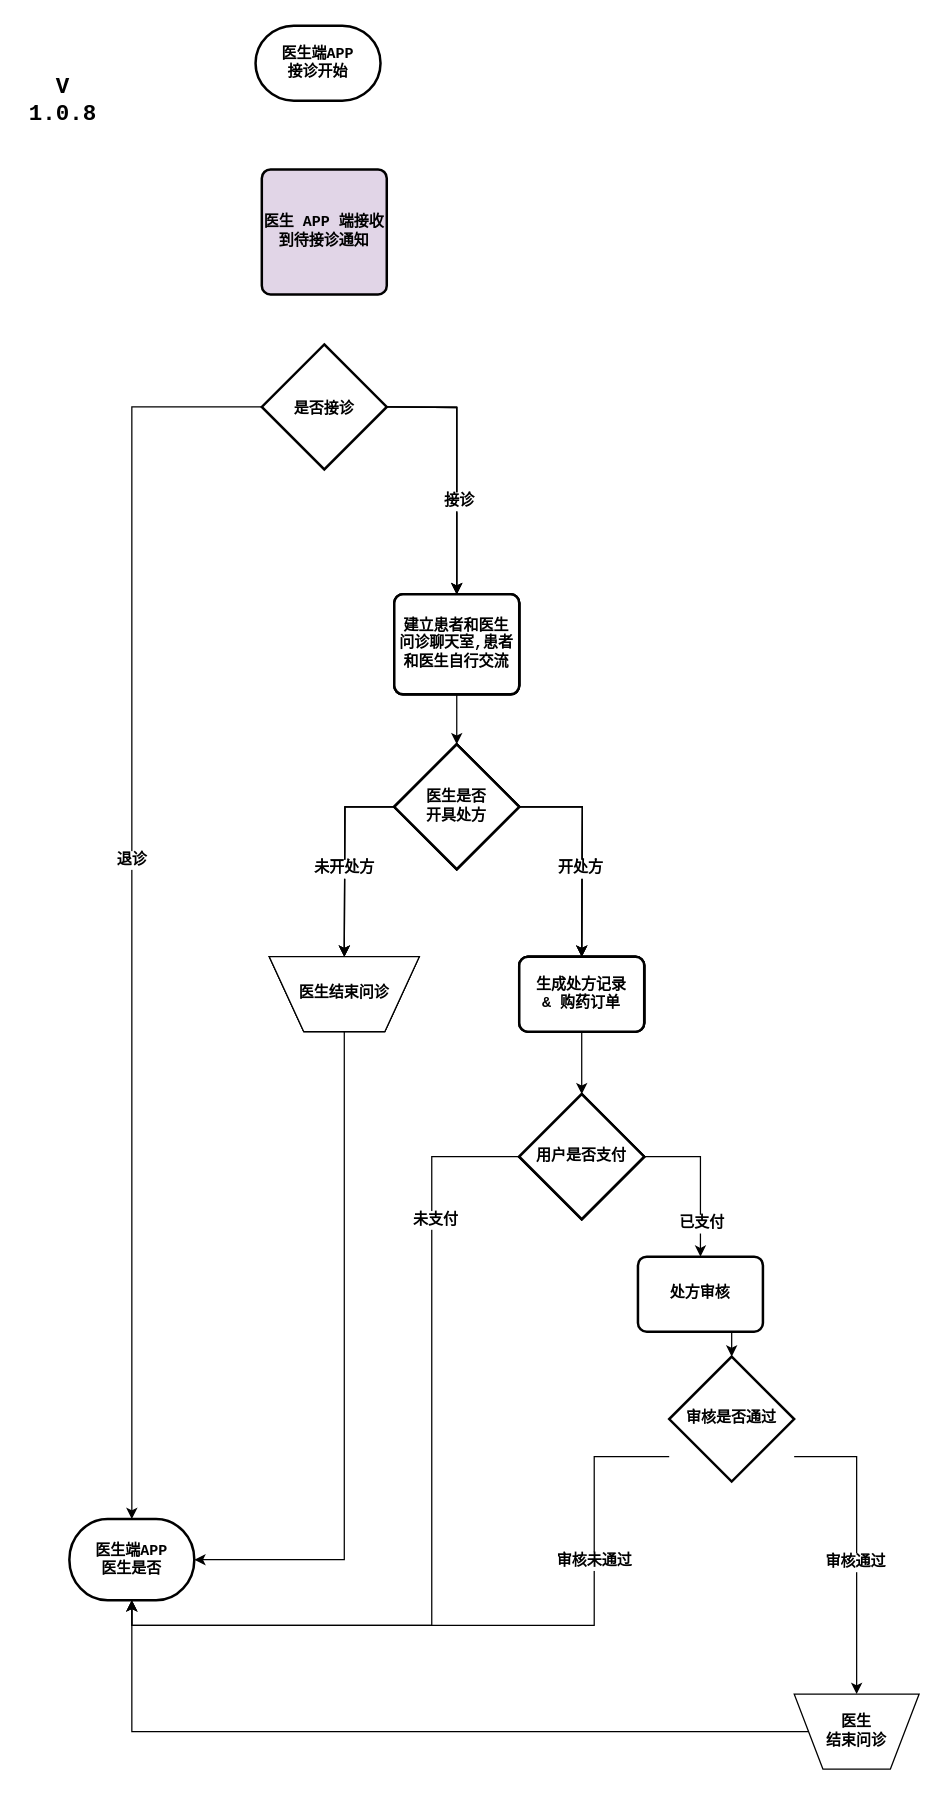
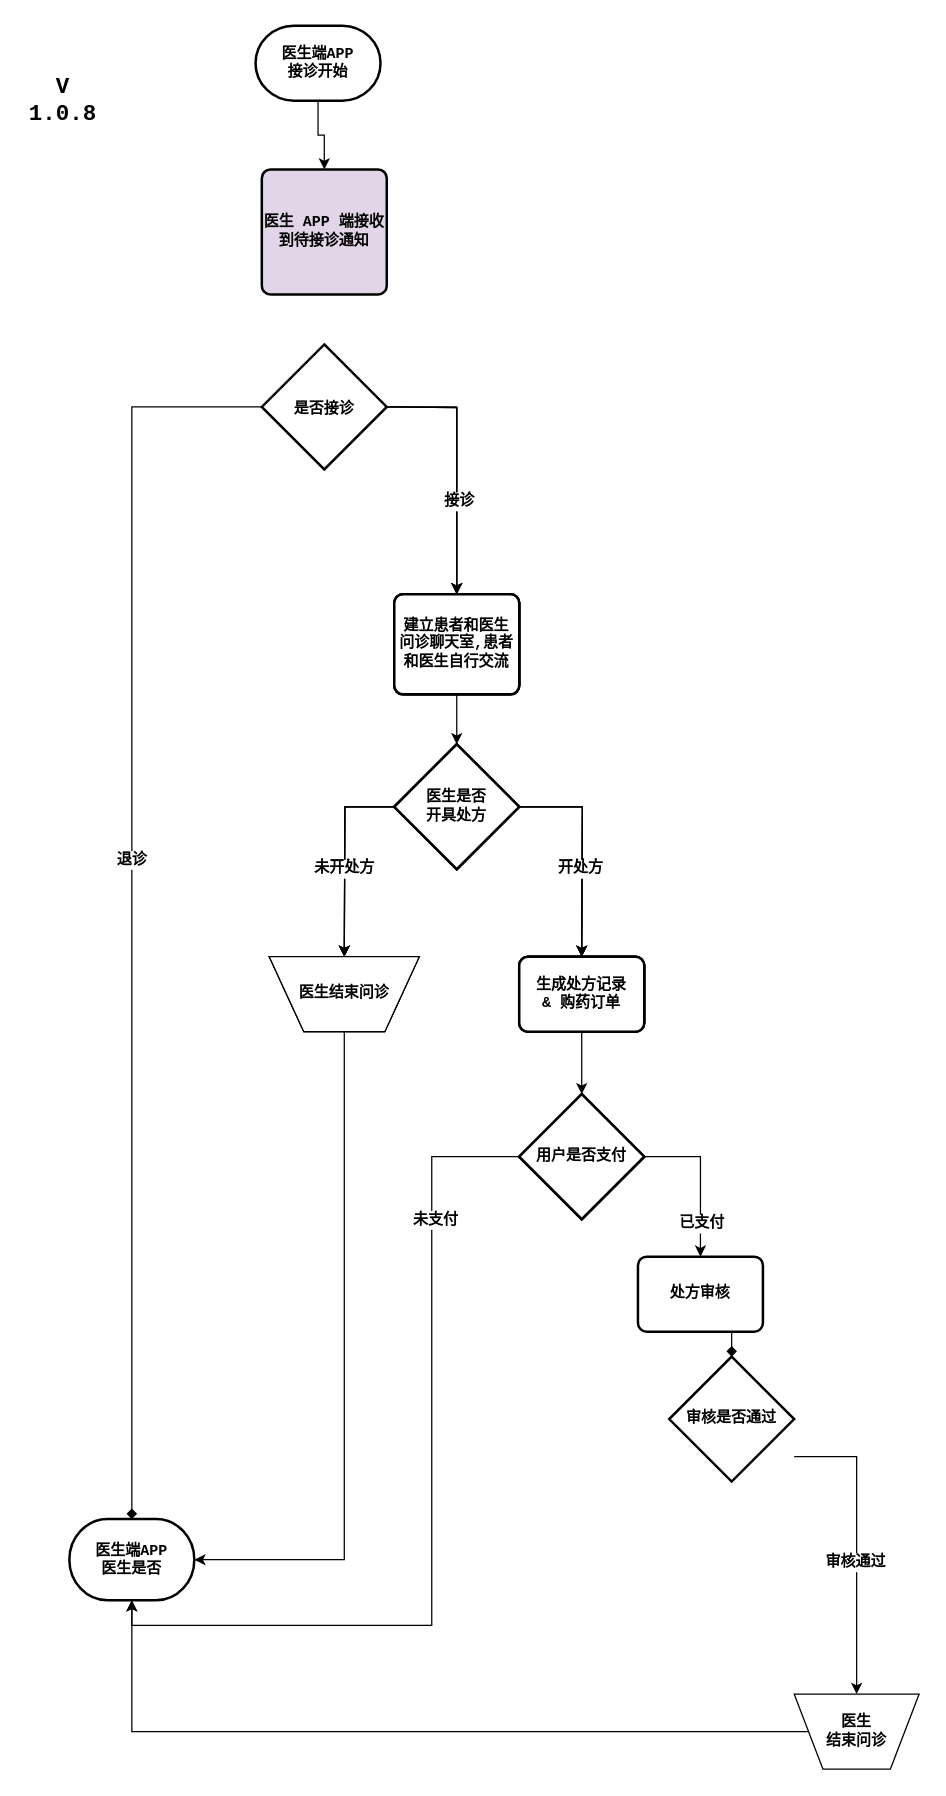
  <mxCell id="0" />
  <mxCell id="1" parent="0" />
+ <mxCell id="2" style="edgeStyle=orthogonalEdgeStyle;rounded=0;orthogonalLoop=1;jettySize=auto;html=1;exitX=0.5;exitY=1;exitDx=0;exitDy=0;exitPerimeter=0;fontSize=18;fontFamily=Courier New;fontStyle=1" edge="1" parent="1" source="3" target="4"><mxGeometry relative="1" as="geometry" /></mxCell>
  <mxCell id="3" value="医生端APP&lt;br&gt;接诊开始" style="strokeWidth=2;html=1;shape=mxgraph.flowchart.terminator;whiteSpace=wrap;fontFamily=Courier New;fontStyle=1" vertex="1" parent="1"><mxGeometry x="204" y="20" width="100" height="60" as="geometry" /></mxCell>
  <mxCell id="4" value="医生 APP 端接收到待接诊通知" style="rounded=1;whiteSpace=wrap;html=1;absoluteArcSize=1;arcSize=14;strokeWidth=2;fontFamily=Courier New;fontStyle=1;fillColor=#e1d5e7;" vertex="1" parent="1"><mxGeometry x="209" y="135" width="100" height="100" as="geometry" /></mxCell>
  <mxCell id="5" value="&lt;font style=&quot;font-size: 18px;&quot;&gt;V 1.0.8&lt;/font&gt;" style="text;html=1;strokeColor=none;fillColor=none;align=center;verticalAlign=middle;whiteSpace=wrap;rounded=0;fontFamily=Courier New;fontStyle=1" vertex="1" parent="1"><mxGeometry x="20" y="65" width="60" height="30" as="geometry" /></mxCell>
- <mxCell id="6" value="退诊" style="edgeStyle=orthogonalEdgeStyle;rounded=0;orthogonalLoop=1;jettySize=auto;html=1;fontSize=12;entryX=0.5;entryY=0;entryDx=0;entryDy=0;entryPerimeter=0;fontFamily=Courier New;fontStyle=1" edge="1" parent="1" source="9" target="10"><mxGeometry x="-0.06" relative="1" as="geometry"><mxPoint x="155" y="465" as="targetPoint" /><Array as="points"><mxPoint x="105" y="325" /></Array><mxPoint as="offset" /></mxGeometry></mxCell>
+ <mxCell id="6" value="退诊" style="edgeStyle=orthogonalEdgeStyle;rounded=0;orthogonalLoop=1;jettySize=auto;html=1;fontSize=12;entryX=0.5;entryY=0;entryDx=0;entryDy=0;entryPerimeter=0;fontFamily=Courier New;fontStyle=1;endArrow=diamond;" edge="1" parent="1" source="9" target="10"><mxGeometry x="-0.06" relative="1" as="geometry"><mxPoint x="155" y="465" as="targetPoint" /><Array as="points"><mxPoint x="105" y="325" /></Array><mxPoint as="offset" /></mxGeometry></mxCell>
  <mxCell id="7" style="edgeStyle=orthogonalEdgeStyle;rounded=0;orthogonalLoop=1;jettySize=auto;html=1;fontSize=12;entryX=0.5;entryY=0;entryDx=0;entryDy=0;fontFamily=Courier New;fontStyle=1" edge="1" parent="1" source="9" target="12"><mxGeometry relative="1" as="geometry"><mxPoint x="365" y="465" as="targetPoint" /></mxGeometry></mxCell>
  <mxCell id="8" value="接诊" style="edgeLabel;html=1;align=center;verticalAlign=middle;resizable=0;points=[];fontSize=12;fontFamily=Courier New;fontStyle=1" vertex="1" connectable="0" parent="7"><mxGeometry x="0.112" y="1" relative="1" as="geometry"><mxPoint y="17" as="offset" /></mxGeometry></mxCell>
  <mxCell id="9" value="&lt;font style=&quot;font-size: 12px;&quot;&gt;是否接诊&lt;/font&gt;" style="strokeWidth=2;html=1;shape=mxgraph.flowchart.decision;whiteSpace=wrap;fontSize=18;fontFamily=Courier New;fontStyle=1" vertex="1" parent="1"><mxGeometry x="209" y="275" width="100" height="100" as="geometry" /></mxCell>
  <mxCell id="10" value="医生端APP&lt;br&gt;医生是否" style="strokeWidth=2;html=1;shape=mxgraph.flowchart.terminator;whiteSpace=wrap;fontFamily=Courier New;fontStyle=1" vertex="1" parent="1"><mxGeometry x="55" y="1215" width="100" height="65" as="geometry" /></mxCell>
  <mxCell id="11" style="edgeStyle=orthogonalEdgeStyle;rounded=0;orthogonalLoop=1;jettySize=auto;html=1;exitX=0.5;exitY=1;exitDx=0;exitDy=0;entryX=0.5;entryY=0;entryDx=0;entryDy=0;entryPerimeter=0;fontSize=12;fontFamily=Courier New;fontStyle=1" edge="1" parent="1" source="12" target="17"><mxGeometry relative="1" as="geometry" /></mxCell>
  <mxCell id="12" value="建立患者和医生&lt;br&gt;问诊聊天室,患者和医生自行交流" style="rounded=1;whiteSpace=wrap;html=1;absoluteArcSize=1;arcSize=14;strokeWidth=2;fontSize=12;fontFamily=Courier New;fontStyle=1" vertex="1" parent="1"><mxGeometry x="315" y="475" width="100" height="80" as="geometry" /></mxCell>
  <mxCell id="13" style="edgeStyle=orthogonalEdgeStyle;rounded=0;orthogonalLoop=1;jettySize=auto;html=1;fontSize=12;fontFamily=Courier New;fontStyle=1" edge="1" parent="1" source="17"><mxGeometry relative="1" as="geometry"><mxPoint x="275" y="765" as="targetPoint" /></mxGeometry></mxCell>
  <mxCell id="14" value="未开处方" style="edgeLabel;html=1;align=center;verticalAlign=middle;resizable=0;points=[];fontSize=12;fontFamily=Courier New;fontStyle=1" vertex="1" connectable="0" parent="13"><mxGeometry x="0.113" y="-1" relative="1" as="geometry"><mxPoint as="offset" /></mxGeometry></mxCell>
  <mxCell id="15" style="edgeStyle=orthogonalEdgeStyle;rounded=0;orthogonalLoop=1;jettySize=auto;html=1;fontSize=12;fontFamily=Courier New;fontStyle=1" edge="1" parent="1" source="17"><mxGeometry relative="1" as="geometry"><mxPoint x="465" y="765" as="targetPoint" /></mxGeometry></mxCell>
  <mxCell id="16" value="开处方" style="edgeLabel;html=1;align=center;verticalAlign=middle;resizable=0;points=[];fontSize=12;fontFamily=Courier New;fontStyle=1" vertex="1" connectable="0" parent="15"><mxGeometry x="0.094" y="-2" relative="1" as="geometry"><mxPoint y="7" as="offset" /></mxGeometry></mxCell>
  <mxCell id="17" value="医生是否&lt;br&gt;开具处方" style="strokeWidth=2;html=1;shape=mxgraph.flowchart.decision;whiteSpace=wrap;fontSize=12;fontFamily=Courier New;fontStyle=1" vertex="1" parent="1"><mxGeometry x="315" y="595" width="100" height="100" as="geometry" /></mxCell>
  <mxCell id="18" style="edgeStyle=orthogonalEdgeStyle;rounded=0;orthogonalLoop=1;jettySize=auto;html=1;entryX=1;entryY=0.5;entryDx=0;entryDy=0;entryPerimeter=0;fontSize=12;exitX=0.5;exitY=1;exitDx=0;exitDy=0;fontFamily=Courier New;fontStyle=1" edge="1" parent="1" source="19" target="10"><mxGeometry relative="1" as="geometry" /></mxCell>
  <mxCell id="19" value="医生结束问诊" style="verticalLabelPosition=middle;verticalAlign=middle;html=1;shape=trapezoid;perimeter=trapezoidPerimeter;whiteSpace=wrap;size=0.23;arcSize=10;flipV=1;labelPosition=center;align=center;fontSize=12;fontFamily=Courier New;fontStyle=1" vertex="1" parent="1"><mxGeometry x="215" y="765" width="120" height="60" as="geometry" /></mxCell>
  <mxCell id="20" style="edgeStyle=orthogonalEdgeStyle;rounded=0;orthogonalLoop=1;jettySize=auto;html=1;fontSize=12;fontFamily=Courier New;fontStyle=1" edge="1" parent="1" source="21" target="33"><mxGeometry relative="1" as="geometry" /></mxCell>
  <mxCell id="21" value="生成处方记录&lt;br&gt;&amp;amp; 购药订单" style="rounded=1;whiteSpace=wrap;html=1;absoluteArcSize=1;arcSize=14;strokeWidth=2;fontSize=12;fontFamily=Courier New;fontStyle=1" vertex="1" parent="1"><mxGeometry x="415" y="765" width="100" height="60" as="geometry" /></mxCell>
- <mxCell id="22" style="edgeStyle=orthogonalEdgeStyle;rounded=0;orthogonalLoop=1;jettySize=auto;html=1;exitX=0.5;exitY=1;exitDx=0;exitDy=0;entryX=0.5;entryY=0;entryDx=0;entryDy=0;entryPerimeter=0;fontSize=12;fontFamily=Courier New;fontStyle=1" edge="1" parent="1" source="23" target="28"><mxGeometry relative="1" as="geometry" /></mxCell>
+ <mxCell id="22" style="edgeStyle=orthogonalEdgeStyle;rounded=0;orthogonalLoop=1;jettySize=auto;html=1;exitX=0.5;exitY=1;exitDx=0;exitDy=0;entryX=0.5;entryY=0;entryDx=0;entryDy=0;entryPerimeter=0;fontSize=12;fontFamily=Courier New;fontStyle=1;endArrow=diamond;" edge="1" parent="1" source="23" target="28"><mxGeometry relative="1" as="geometry" /></mxCell>
  <mxCell id="23" value="处方审核" style="rounded=1;whiteSpace=wrap;html=1;absoluteArcSize=1;arcSize=14;strokeWidth=2;fontSize=12;fontFamily=Courier New;fontStyle=1" vertex="1" parent="1"><mxGeometry x="510" y="1005" width="100" height="60" as="geometry" /></mxCell>
- <mxCell id="24" style="edgeStyle=orthogonalEdgeStyle;rounded=0;orthogonalLoop=1;jettySize=auto;html=1;entryX=0.5;entryY=1;entryDx=0;entryDy=0;entryPerimeter=0;fontSize=12;fontFamily=Courier New;fontStyle=1" edge="1" parent="1" source="28" target="10"><mxGeometry relative="1" as="geometry"><Array as="points"><mxPoint x="475" y="1165" /><mxPoint x="475" y="1300" /><mxPoint x="105" y="1300" /></Array></mxGeometry></mxCell>
- <mxCell id="25" value="审核未通过" style="edgeLabel;html=1;align=center;verticalAlign=middle;resizable=0;points=[];fontSize=12;fontFamily=Courier New;fontStyle=1" vertex="1" connectable="0" parent="24"><mxGeometry x="-0.51" y="-1" relative="1" as="geometry"><mxPoint as="offset" /></mxGeometry></mxCell>
  <mxCell id="26" style="edgeStyle=orthogonalEdgeStyle;rounded=0;orthogonalLoop=1;jettySize=auto;html=1;fontSize=12;fontFamily=Courier New;fontStyle=1" edge="1" parent="1" source="28"><mxGeometry relative="1" as="geometry"><mxPoint x="685" y="1355" as="targetPoint" /><Array as="points"><mxPoint x="685" y="1165" /></Array></mxGeometry></mxCell>
  <mxCell id="27" value="审核通过" style="edgeLabel;html=1;align=center;verticalAlign=middle;resizable=0;points=[];fontSize=12;fontFamily=Courier New;fontStyle=1" vertex="1" connectable="0" parent="26"><mxGeometry x="0.096" y="-2" relative="1" as="geometry"><mxPoint y="2" as="offset" /></mxGeometry></mxCell>
  <mxCell id="28" value="审核是否通过" style="strokeWidth=2;html=1;shape=mxgraph.flowchart.decision;whiteSpace=wrap;fontSize=12;fontFamily=Courier New;fontStyle=1" vertex="1" parent="1"><mxGeometry x="535" y="1085" width="100" height="100" as="geometry" /></mxCell>
  <mxCell id="29" style="edgeStyle=orthogonalEdgeStyle;rounded=0;orthogonalLoop=1;jettySize=auto;html=1;entryX=0.5;entryY=1;entryDx=0;entryDy=0;entryPerimeter=0;fontSize=12;fontFamily=Courier New;fontStyle=1" edge="1" parent="1" source="33" target="10"><mxGeometry relative="1" as="geometry"><Array as="points"><mxPoint x="345" y="925" /><mxPoint x="345" y="1300" /><mxPoint x="105" y="1300" /></Array></mxGeometry></mxCell>
  <mxCell id="30" value="未支付" style="edgeLabel;html=1;align=center;verticalAlign=middle;resizable=0;points=[];fontSize=12;fontFamily=Courier New;fontStyle=1" vertex="1" connectable="0" parent="29"><mxGeometry x="-0.158" y="2" relative="1" as="geometry"><mxPoint y="-177" as="offset" /></mxGeometry></mxCell>
  <mxCell id="31" style="edgeStyle=orthogonalEdgeStyle;rounded=0;orthogonalLoop=1;jettySize=auto;html=1;entryX=0.5;entryY=0;entryDx=0;entryDy=0;fontSize=12;exitX=1;exitY=0.5;exitDx=0;exitDy=0;exitPerimeter=0;fontFamily=Courier New;fontStyle=1" edge="1" parent="1" source="33" target="23"><mxGeometry relative="1" as="geometry"><mxPoint x="525" y="925" as="sourcePoint" /></mxGeometry></mxCell>
  <mxCell id="32" value="已支付" style="edgeLabel;html=1;align=center;verticalAlign=middle;resizable=0;points=[];fontSize=12;fontFamily=Courier New;fontStyle=1" vertex="1" connectable="0" parent="31"><mxGeometry x="0.267" y="1" relative="1" as="geometry"><mxPoint x="-1" y="19" as="offset" /></mxGeometry></mxCell>
  <mxCell id="33" value="用户是否支付" style="strokeWidth=2;html=1;shape=mxgraph.flowchart.decision;whiteSpace=wrap;fontSize=12;fontFamily=Courier New;fontStyle=1" vertex="1" parent="1"><mxGeometry x="415" y="875" width="100" height="100" as="geometry" /></mxCell>
  <mxCell id="34" style="edgeStyle=orthogonalEdgeStyle;rounded=0;orthogonalLoop=1;jettySize=auto;html=1;fontSize=12;entryX=0.5;entryY=0;entryDx=0;entryDy=0;fontFamily=Courier New;fontStyle=1" edge="1" target="36" parent="1"><mxGeometry relative="1" as="geometry"><mxPoint x="365" y="465" as="targetPoint" /><mxPoint x="309" y="325" as="sourcePoint" /></mxGeometry></mxCell>
  <mxCell id="35" value="接诊" style="edgeLabel;html=1;align=center;verticalAlign=middle;resizable=0;points=[];fontSize=12;fontFamily=Courier New;fontStyle=1" vertex="1" connectable="0" parent="34"><mxGeometry x="0.112" y="1" relative="1" as="geometry"><mxPoint y="17" as="offset" /></mxGeometry></mxCell>
  <mxCell id="36" value="建立患者和医生&lt;br&gt;问诊聊天室,患者和医生自行交流" style="rounded=1;whiteSpace=wrap;html=1;absoluteArcSize=1;arcSize=14;strokeWidth=2;fontSize=12;fontFamily=Courier New;fontStyle=1" vertex="1" parent="1"><mxGeometry x="315" y="475" width="100" height="80" as="geometry" /></mxCell>
  <mxCell id="37" value="医生是否&lt;br&gt;开具处方" style="strokeWidth=2;html=1;shape=mxgraph.flowchart.decision;whiteSpace=wrap;fontSize=12;fontFamily=Courier New;fontStyle=1" vertex="1" parent="1"><mxGeometry x="315" y="595" width="100" height="100" as="geometry" /></mxCell>
  <mxCell id="38" value="医生结束问诊" style="verticalLabelPosition=middle;verticalAlign=middle;html=1;shape=trapezoid;perimeter=trapezoidPerimeter;whiteSpace=wrap;size=0.23;arcSize=10;flipV=1;labelPosition=center;align=center;fontSize=12;fontFamily=Courier New;fontStyle=1" vertex="1" parent="1"><mxGeometry x="215" y="765" width="120" height="60" as="geometry" /></mxCell>
  <mxCell id="39" style="edgeStyle=orthogonalEdgeStyle;rounded=0;orthogonalLoop=1;jettySize=auto;html=1;fontSize=12;fontFamily=Courier New;fontStyle=1" edge="1" source="37" parent="1"><mxGeometry relative="1" as="geometry"><mxPoint x="275" y="765" as="targetPoint" /></mxGeometry></mxCell>
  <mxCell id="40" value="未开处方" style="edgeLabel;html=1;align=center;verticalAlign=middle;resizable=0;points=[];fontSize=12;fontFamily=Courier New;fontStyle=1" vertex="1" connectable="0" parent="39"><mxGeometry x="0.113" y="-1" relative="1" as="geometry"><mxPoint as="offset" /></mxGeometry></mxCell>
  <mxCell id="41" style="edgeStyle=orthogonalEdgeStyle;rounded=0;orthogonalLoop=1;jettySize=auto;html=1;fontSize=12;fontFamily=Courier New;fontStyle=1" edge="1" source="37" parent="1"><mxGeometry relative="1" as="geometry"><mxPoint x="465" y="765" as="targetPoint" /></mxGeometry></mxCell>
  <mxCell id="42" value="开处方" style="edgeLabel;html=1;align=center;verticalAlign=middle;resizable=0;points=[];fontSize=12;fontFamily=Courier New;fontStyle=1" vertex="1" connectable="0" parent="41"><mxGeometry x="0.094" y="-2" relative="1" as="geometry"><mxPoint y="7" as="offset" /></mxGeometry></mxCell>
  <mxCell id="43" value="生成处方记录&lt;br&gt;&amp;amp; 购药订单" style="rounded=1;whiteSpace=wrap;html=1;absoluteArcSize=1;arcSize=14;strokeWidth=2;fontSize=12;fontFamily=Courier New;fontStyle=1" vertex="1" parent="1"><mxGeometry x="415" y="765" width="100" height="60" as="geometry" /></mxCell>
  <mxCell id="44" value="用户是否支付" style="strokeWidth=2;html=1;shape=mxgraph.flowchart.decision;whiteSpace=wrap;fontSize=12;fontFamily=Courier New;fontStyle=1" vertex="1" parent="1"><mxGeometry x="415" y="875" width="100" height="100" as="geometry" /></mxCell>
  <mxCell id="45" style="edgeStyle=orthogonalEdgeStyle;rounded=0;orthogonalLoop=1;jettySize=auto;html=1;fontSize=12;entryX=0.5;entryY=0;entryDx=0;entryDy=0;fontFamily=Courier New;fontStyle=1" edge="1" target="47" parent="1"><mxGeometry relative="1" as="geometry"><mxPoint x="365" y="465" as="targetPoint" /><mxPoint x="309" y="325" as="sourcePoint" /></mxGeometry></mxCell>
  <mxCell id="46" value="接诊" style="edgeLabel;html=1;align=center;verticalAlign=middle;resizable=0;points=[];fontSize=12;fontFamily=Courier New;fontStyle=1" vertex="1" connectable="0" parent="45"><mxGeometry x="0.112" y="1" relative="1" as="geometry"><mxPoint y="17" as="offset" /></mxGeometry></mxCell>
  <mxCell id="47" value="建立患者和医生&lt;br&gt;问诊聊天室,患者和医生自行交流" style="rounded=1;whiteSpace=wrap;html=1;absoluteArcSize=1;arcSize=14;strokeWidth=2;fontSize=12;fontFamily=Courier New;fontStyle=1" vertex="1" parent="1"><mxGeometry x="315" y="475" width="100" height="80" as="geometry" /></mxCell>
  <mxCell id="48" value="医生是否&lt;br&gt;开具处方" style="strokeWidth=2;html=1;shape=mxgraph.flowchart.decision;whiteSpace=wrap;fontSize=12;fontFamily=Courier New;fontStyle=1" vertex="1" parent="1"><mxGeometry x="315" y="595" width="100" height="100" as="geometry" /></mxCell>
  <mxCell id="49" value="医生结束问诊" style="verticalLabelPosition=middle;verticalAlign=middle;html=1;shape=trapezoid;perimeter=trapezoidPerimeter;whiteSpace=wrap;size=0.23;arcSize=10;flipV=1;labelPosition=center;align=center;fontSize=12;fontFamily=Courier New;fontStyle=1" vertex="1" parent="1"><mxGeometry x="215" y="765" width="120" height="60" as="geometry" /></mxCell>
  <mxCell id="50" style="edgeStyle=orthogonalEdgeStyle;rounded=0;orthogonalLoop=1;jettySize=auto;html=1;fontSize=12;fontFamily=Courier New;fontStyle=1" edge="1" source="48" parent="1"><mxGeometry relative="1" as="geometry"><mxPoint x="275" y="765" as="targetPoint" /></mxGeometry></mxCell>
  <mxCell id="51" value="未开处方" style="edgeLabel;html=1;align=center;verticalAlign=middle;resizable=0;points=[];fontSize=12;fontFamily=Courier New;fontStyle=1" vertex="1" connectable="0" parent="50"><mxGeometry x="0.113" y="-1" relative="1" as="geometry"><mxPoint as="offset" /></mxGeometry></mxCell>
  <mxCell id="52" style="edgeStyle=orthogonalEdgeStyle;rounded=0;orthogonalLoop=1;jettySize=auto;html=1;fontSize=12;fontFamily=Courier New;fontStyle=1" edge="1" source="48" parent="1"><mxGeometry relative="1" as="geometry"><mxPoint x="465" y="765" as="targetPoint" /></mxGeometry></mxCell>
  <mxCell id="53" value="开处方" style="edgeLabel;html=1;align=center;verticalAlign=middle;resizable=0;points=[];fontSize=12;fontFamily=Courier New;fontStyle=1" vertex="1" connectable="0" parent="52"><mxGeometry x="0.094" y="-2" relative="1" as="geometry"><mxPoint y="7" as="offset" /></mxGeometry></mxCell>
  <mxCell id="54" value="生成处方记录&lt;br&gt;&amp;amp; 购药订单" style="rounded=1;whiteSpace=wrap;html=1;absoluteArcSize=1;arcSize=14;strokeWidth=2;fontSize=12;fontFamily=Courier New;fontStyle=1" vertex="1" parent="1"><mxGeometry x="415" y="765" width="100" height="60" as="geometry" /></mxCell>
  <mxCell id="55" value="用户是否支付" style="strokeWidth=2;html=1;shape=mxgraph.flowchart.decision;whiteSpace=wrap;fontSize=12;fontFamily=Courier New;fontStyle=1" vertex="1" parent="1"><mxGeometry x="415" y="875" width="100" height="100" as="geometry" /></mxCell>
  <mxCell id="56" style="edgeStyle=orthogonalEdgeStyle;rounded=0;orthogonalLoop=1;jettySize=auto;html=1;entryX=0.5;entryY=1;entryDx=0;entryDy=0;entryPerimeter=0;fontSize=12;fontFamily=Courier New;fontStyle=1" edge="1" parent="1" source="57" target="10"><mxGeometry relative="1" as="geometry" /></mxCell>
  <mxCell id="57" value="医生&lt;br&gt;结束问诊" style="verticalLabelPosition=middle;verticalAlign=middle;html=1;shape=trapezoid;perimeter=trapezoidPerimeter;whiteSpace=wrap;size=0.23;arcSize=10;flipV=1;labelPosition=center;align=center;fontSize=12;fontFamily=Courier New;fontStyle=1" vertex="1" parent="1"><mxGeometry x="635" y="1355" width="100" height="60" as="geometry" /></mxCell>
